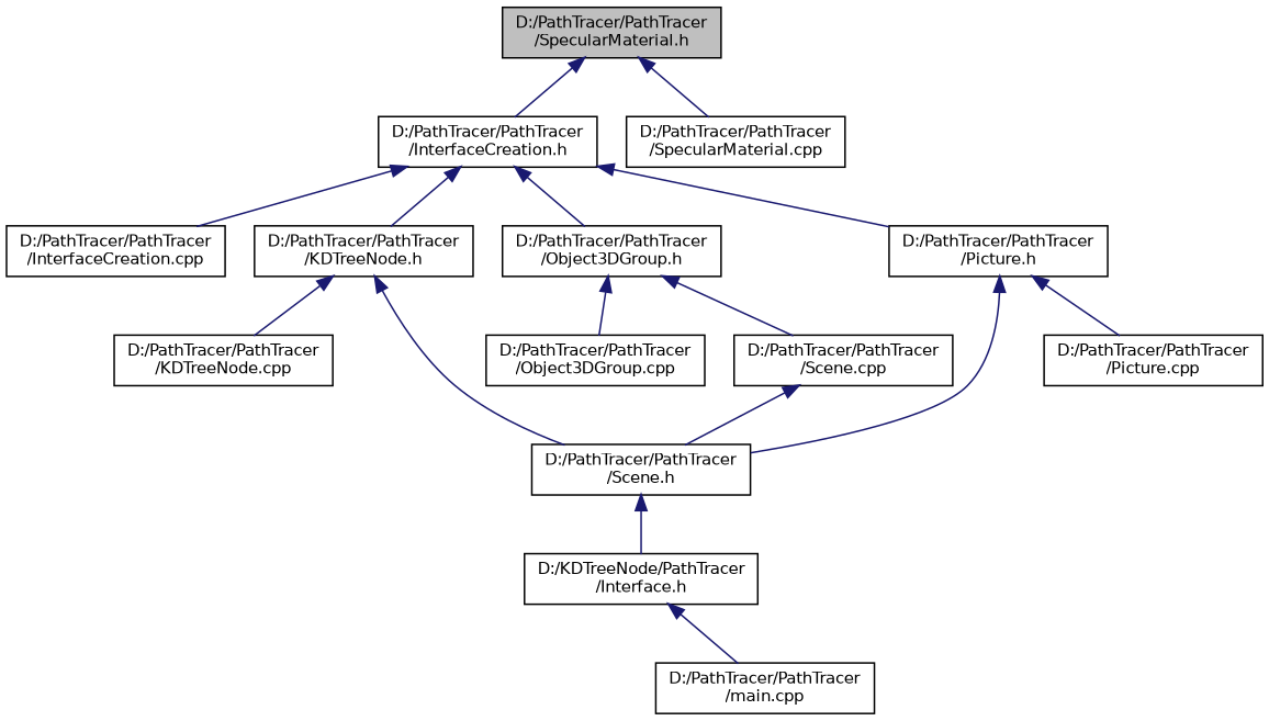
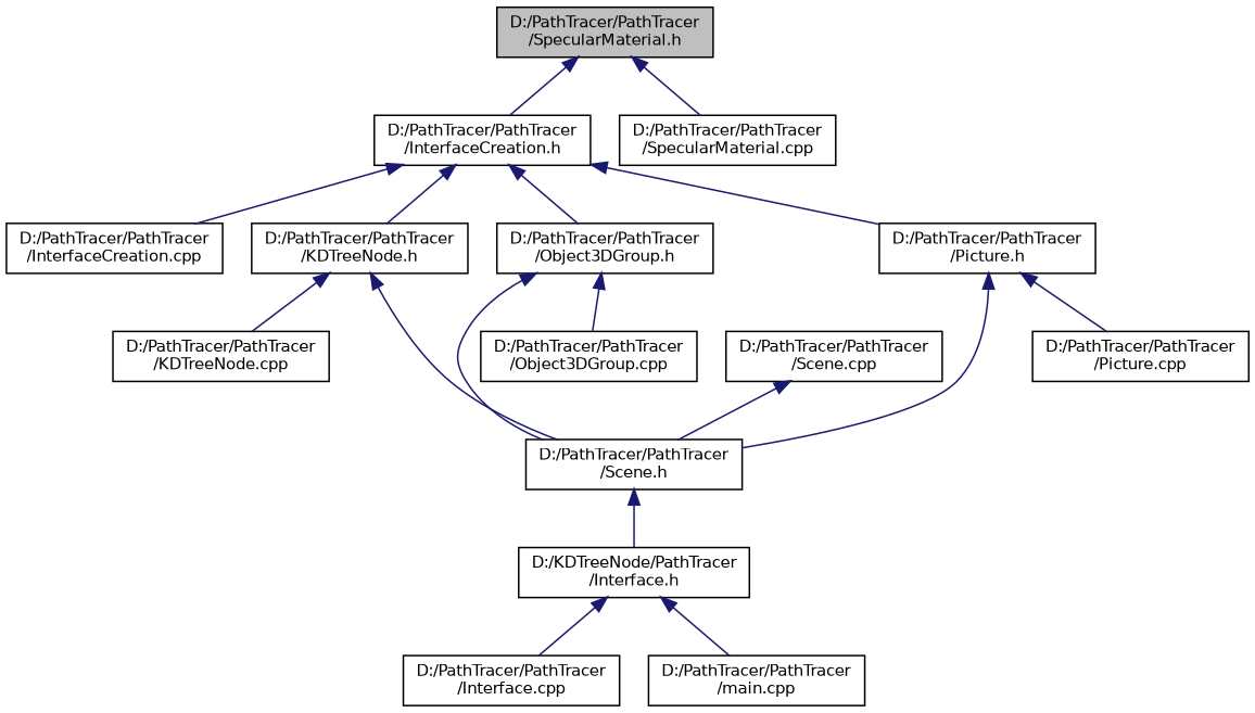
  digraph {
    node [color=black fillcolor=white fontname=Helvetica fontsize=10 shape=record style=filled]
    edge [color=midnightblue dir=back fontname=Helvetica fontsize=10 labelfontname=Helvetica labelfontsize=10 style=solid]
    n1 [fillcolor=grey75 fontcolor=black height=0.2 label="D:/PathTracer/PathTracer\l/SpecularMaterial.h" width=0.4]
    n2 [height=0.2 label="D:/PathTracer/PathTracer\l/InterfaceCreation.h" width=0.4]
    n3 [height=0.2 label="D:/PathTracer/PathTracer\l/SpecularMaterial.cpp" width=0.4]
    n4 [height=0.2 label="D:/PathTracer/PathTracer\l/InterfaceCreation.cpp" width=0.4]
    n5 [height=0.2 label="D:/PathTracer/PathTracer\l/KDTreeNode.h" width=0.4]
    n6 [height=0.2 label="D:/PathTracer/PathTracer\l/Object3DGroup.h" width=0.4]
    n7 [height=0.2 label="D:/PathTracer/PathTracer\l/Picture.h" width=0.4]
    n8 [height=0.2 label="D:/PathTracer/PathTracer\l/KDTreeNode.cpp" width=0.4]
    n9 [height=0.2 label="D:/PathTracer/PathTracer\l/Scene.h" width=0.4]
    n10 [height=0.2 label="D:/PathTracer/PathTracer\l/Object3DGroup.cpp" width=0.4]
    n11 [height=0.2 label="D:/PathTracer/PathTracer\l/Picture.cpp" width=0.4]
    n12 [height=0.2 label="D:/KDTreeNode/PathTracer\l/Interface.h" width=0.4]
+   n13 [height=0.2 label="D:/PathTracer/PathTracer\l/Interface.cpp" width=0.4]
    n14 [height=0.2 label="D:/PathTracer/PathTracer\l/main.cpp" width=0.4]
    n15 [height=0.2 label="D:/PathTracer/PathTracer\l/Scene.cpp" width=0.4]
    n1 -> n2
    n1 -> n3
    n2 -> n4
    n2 -> n5
    n2 -> n6
    n2 -> n7
    n5 -> n8
    n5 -> n9
-   n6 -> n15
+   n6 -> n9
    n6 -> n10
    n7 -> n9
    n7 -> n11
    n9 -> n12
+   n12 -> n13
    n12 -> n14
    n15 -> n9
  }
